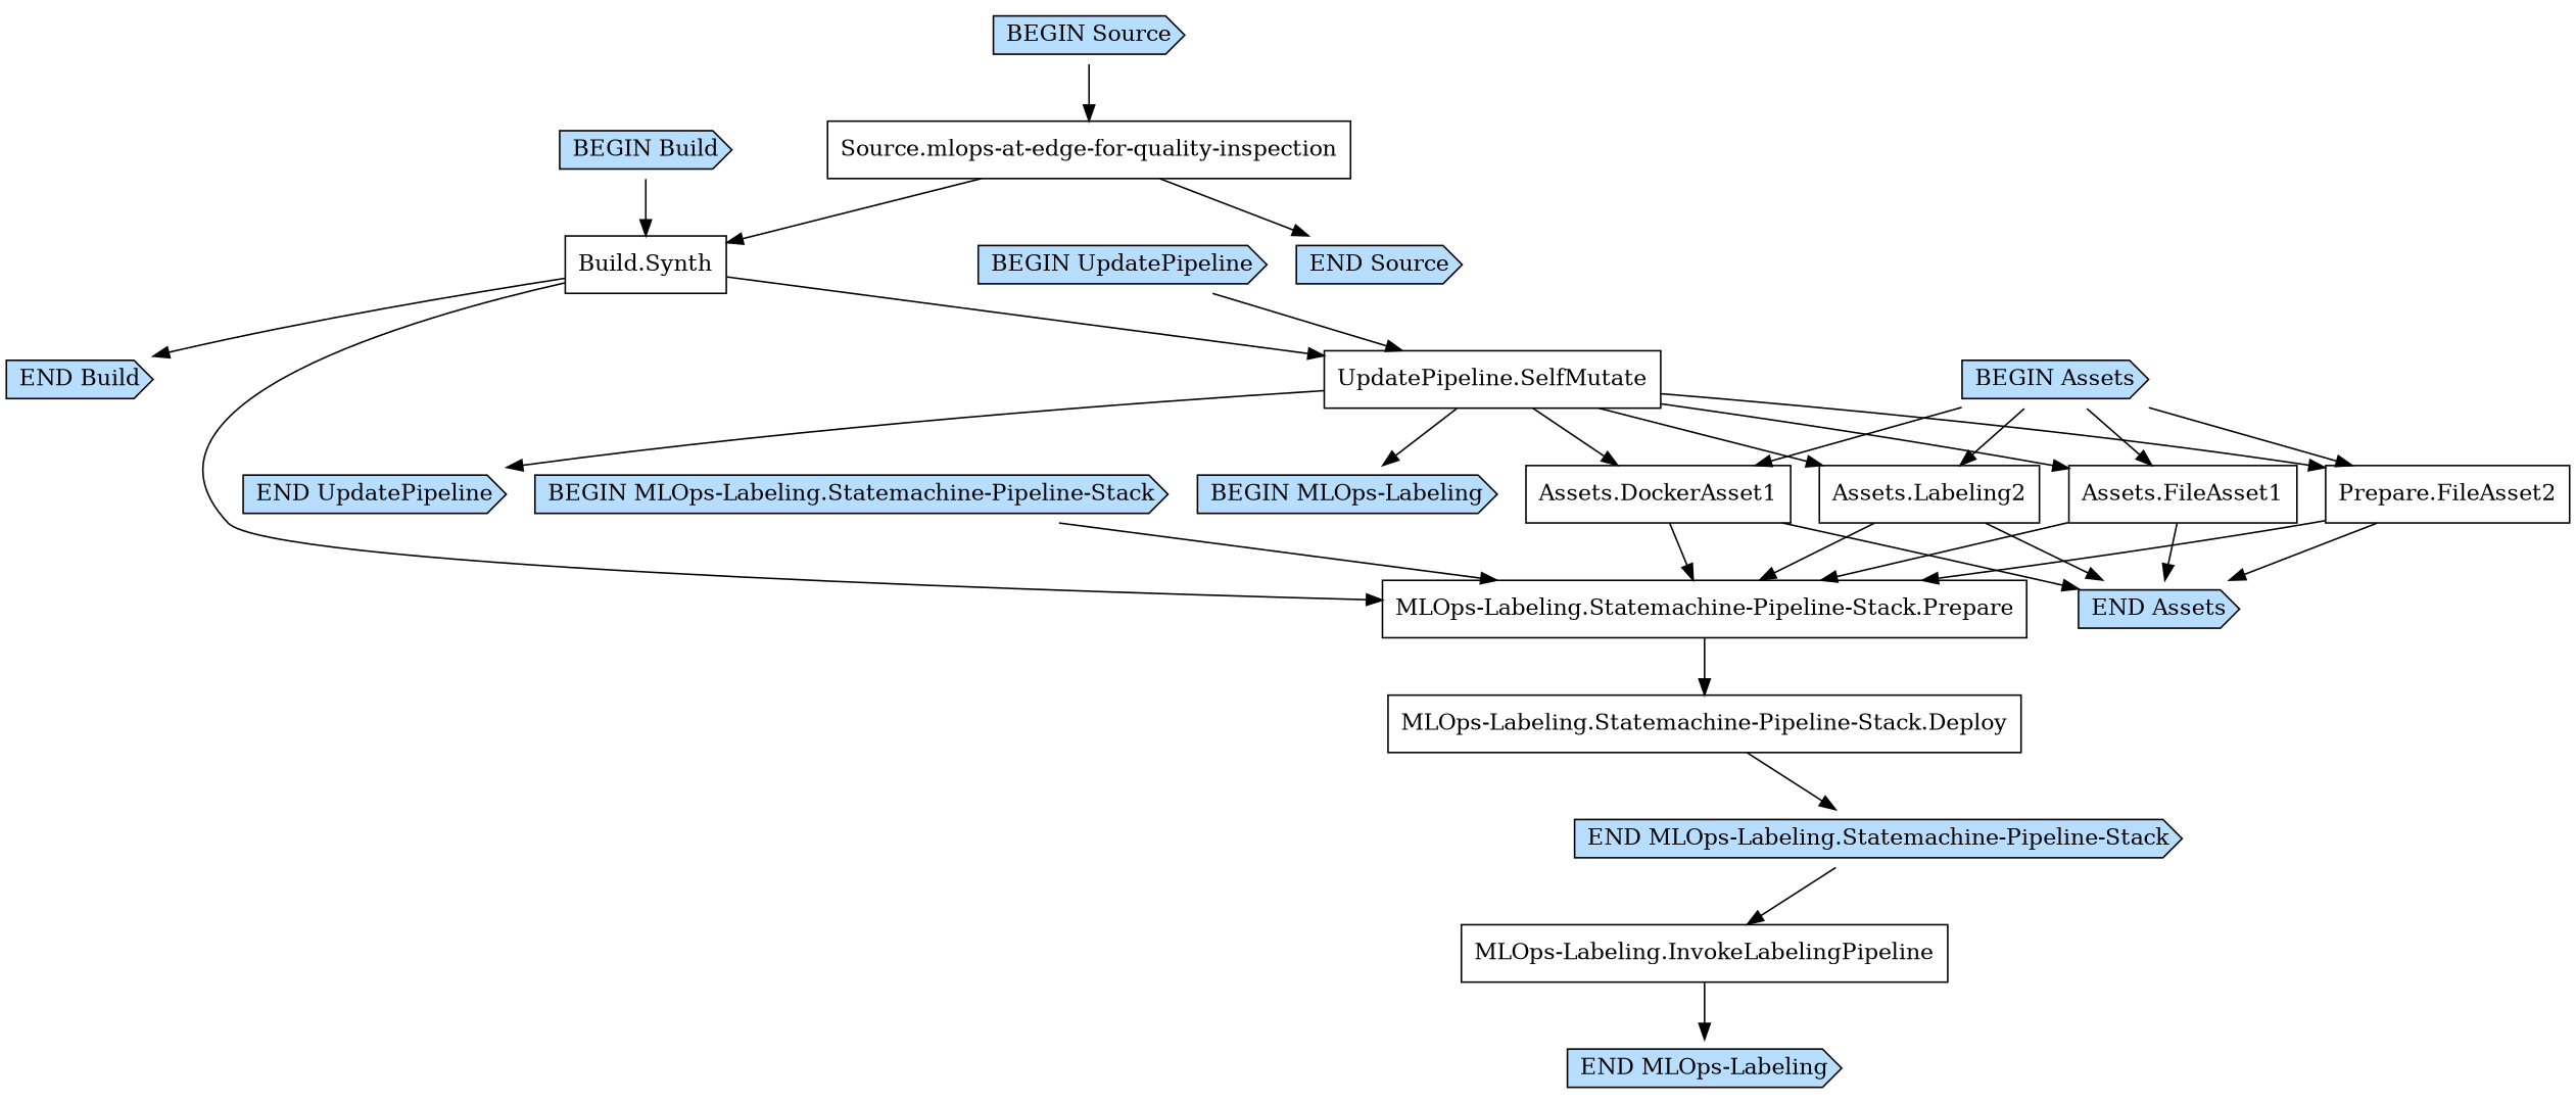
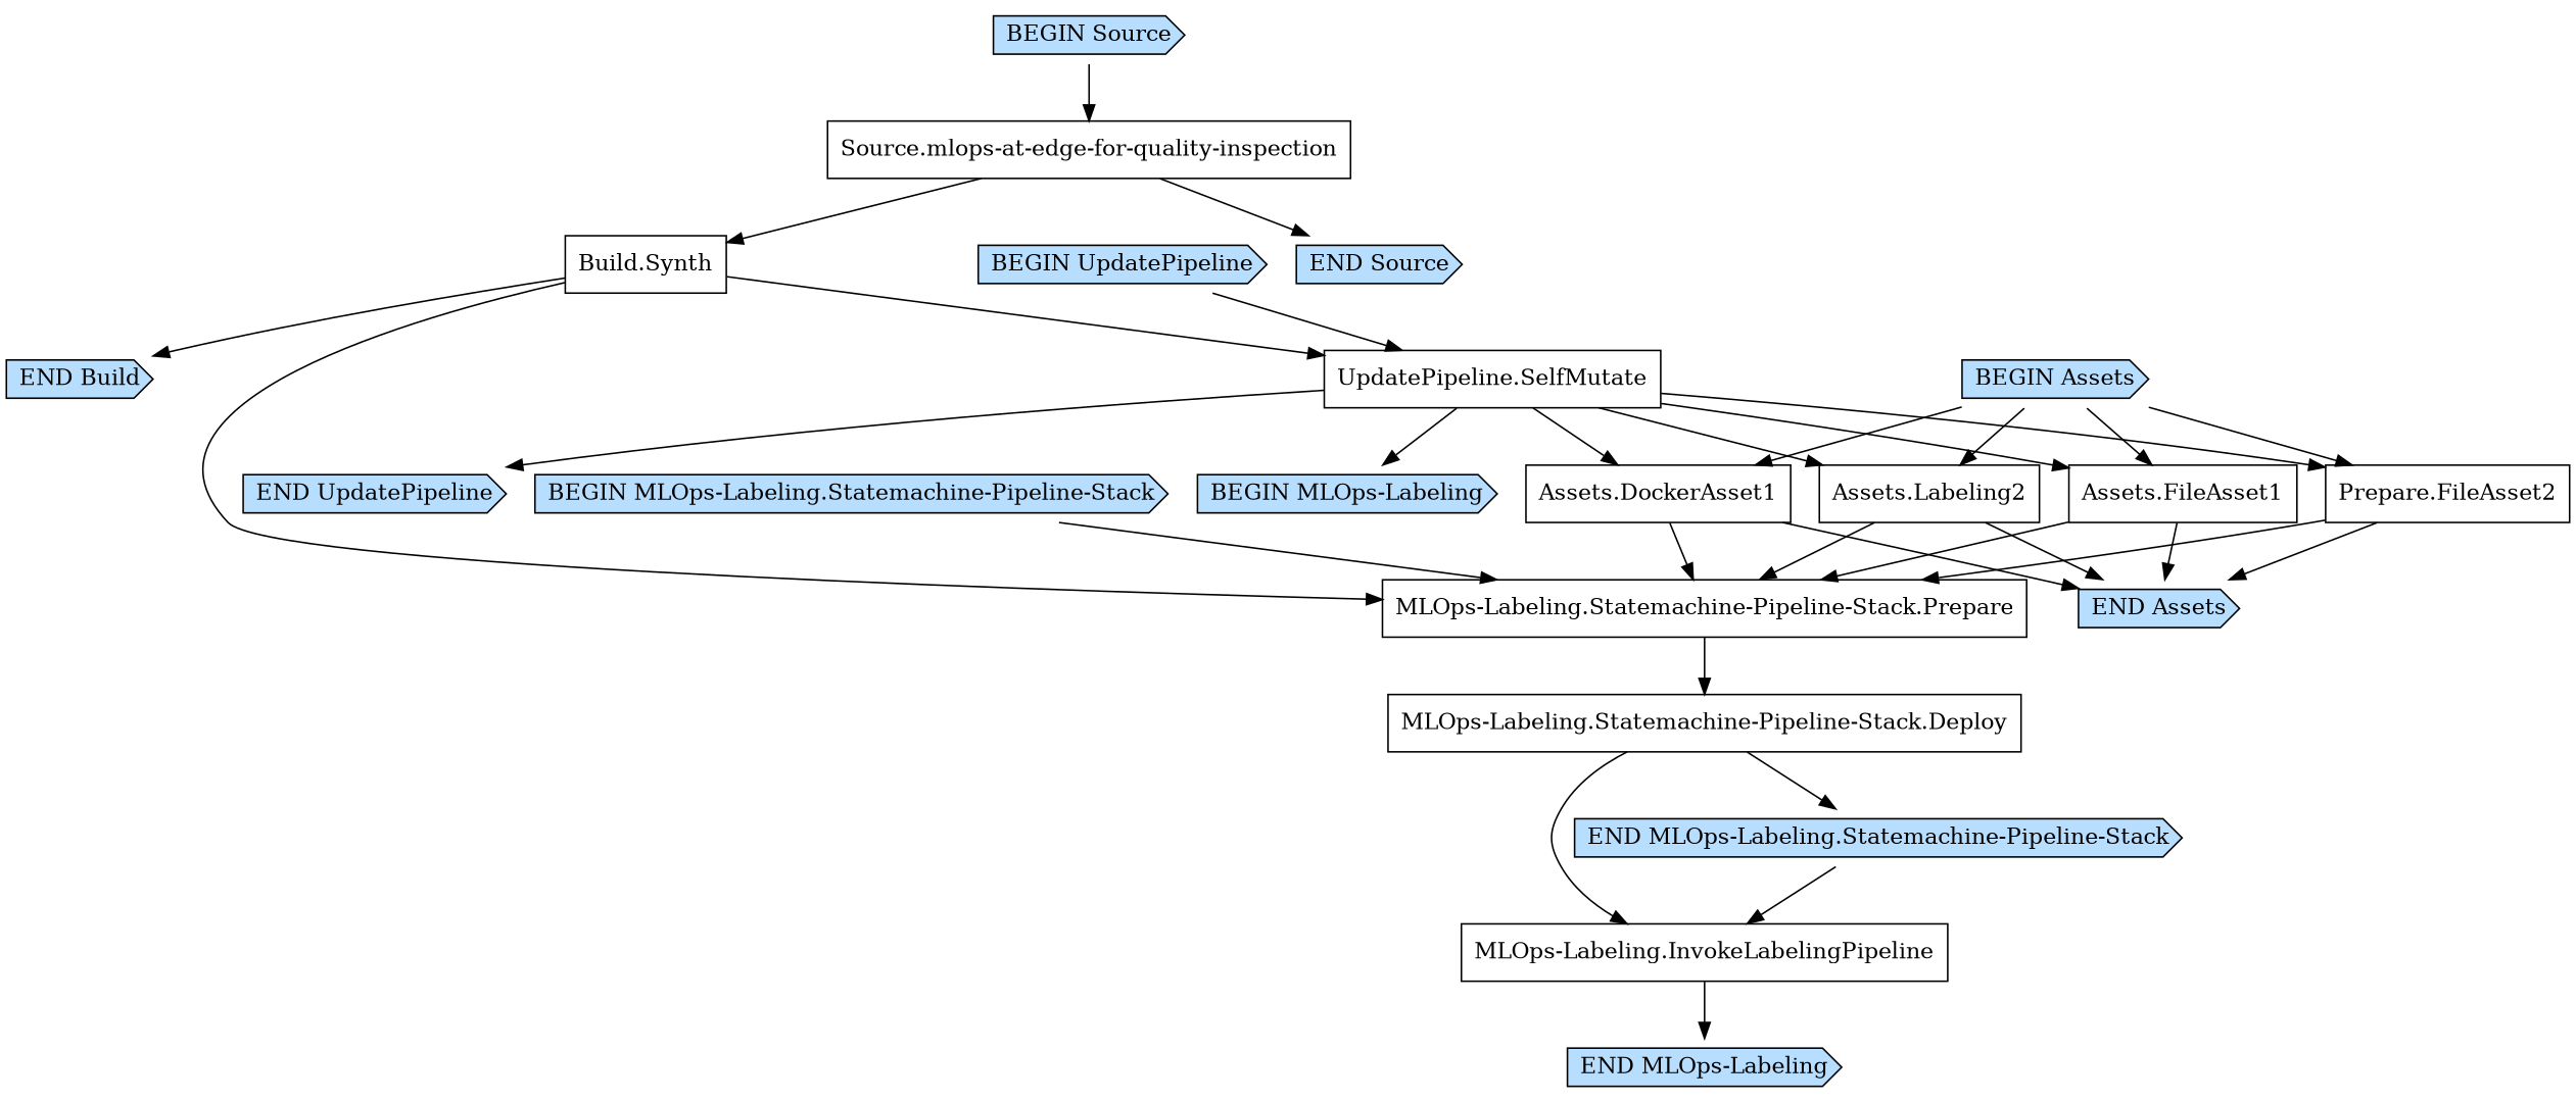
  digraph {
    node [shape=cds fillcolor="#b7deff" style=filled]
    "Build.Synth" [shape=box fillcolor="" style=""]
-   "BEGIN Build"
    "END Build"
    "UpdatePipeline.SelfMutate" [shape=box fillcolor="" style=""]
    "MLOps-Labeling.Statemachine-Pipeline-Stack.Prepare" [shape=box fillcolor="" style=""]
    "END UpdatePipeline"
    "Assets.FileAsset1" [shape=box fillcolor="" style=""]
    n8 [label="Prepare.FileAsset2" shape=box fillcolor="" style=""]
    "Assets.DockerAsset1" [shape=box fillcolor="" style=""]
    n10 [label="Assets.Labeling2" shape=box fillcolor="" style=""]
    "BEGIN MLOps-Labeling"
    "MLOps-Labeling.Statemachine-Pipeline-Stack.Deploy" [shape=box fillcolor="" style=""]
    "Source.mlops-at-edge-for-quality-inspection" [shape=box fillcolor="" style=""]
    "END Source"
    "BEGIN UpdatePipeline"
    "END Assets"
    "BEGIN Assets"
    "BEGIN MLOps-Labeling.Statemachine-Pipeline-Stack"
    "MLOps-Labeling.InvokeLabelingPipeline" [shape=box fillcolor="" style=""]
    "END MLOps-Labeling.Statemachine-Pipeline-Stack"
    "END MLOps-Labeling"
    "BEGIN Source"
    "Build.Synth" -> "END Build"
    "Build.Synth" -> "UpdatePipeline.SelfMutate"
    "Build.Synth" -> "MLOps-Labeling.Statemachine-Pipeline-Stack.Prepare"
-   "BEGIN Build" -> "Build.Synth"
    "UpdatePipeline.SelfMutate" -> "END UpdatePipeline"
    "UpdatePipeline.SelfMutate" -> "Assets.FileAsset1"
    "UpdatePipeline.SelfMutate" -> n8
    "UpdatePipeline.SelfMutate" -> "Assets.DockerAsset1"
    "UpdatePipeline.SelfMutate" -> n10
    "UpdatePipeline.SelfMutate" -> "BEGIN MLOps-Labeling"
    "MLOps-Labeling.Statemachine-Pipeline-Stack.Prepare" -> "MLOps-Labeling.Statemachine-Pipeline-Stack.Deploy"
    "Assets.FileAsset1" -> "MLOps-Labeling.Statemachine-Pipeline-Stack.Prepare"
    "Assets.FileAsset1" -> "END Assets"
    n8 -> "MLOps-Labeling.Statemachine-Pipeline-Stack.Prepare"
    n8 -> "END Assets"
    "Assets.DockerAsset1" -> "MLOps-Labeling.Statemachine-Pipeline-Stack.Prepare"
    "Assets.DockerAsset1" -> "END Assets"
    n10 -> "MLOps-Labeling.Statemachine-Pipeline-Stack.Prepare"
    n10 -> "END Assets"
+   "MLOps-Labeling.Statemachine-Pipeline-Stack.Deploy" -> "MLOps-Labeling.InvokeLabelingPipeline"
    "MLOps-Labeling.Statemachine-Pipeline-Stack.Deploy" -> "END MLOps-Labeling.Statemachine-Pipeline-Stack"
    "Source.mlops-at-edge-for-quality-inspection" -> "Build.Synth"
    "Source.mlops-at-edge-for-quality-inspection" -> "END Source"
    "BEGIN UpdatePipeline" -> "UpdatePipeline.SelfMutate"
    "BEGIN Assets" -> "Assets.FileAsset1"
    "BEGIN Assets" -> n8
    "BEGIN Assets" -> "Assets.DockerAsset1"
    "BEGIN Assets" -> n10
    "BEGIN MLOps-Labeling.Statemachine-Pipeline-Stack" -> "MLOps-Labeling.Statemachine-Pipeline-Stack.Prepare"
    "MLOps-Labeling.InvokeLabelingPipeline" -> "END MLOps-Labeling"
    "END MLOps-Labeling.Statemachine-Pipeline-Stack" -> "MLOps-Labeling.InvokeLabelingPipeline"
    "BEGIN Source" -> "Source.mlops-at-edge-for-quality-inspection"
  }
